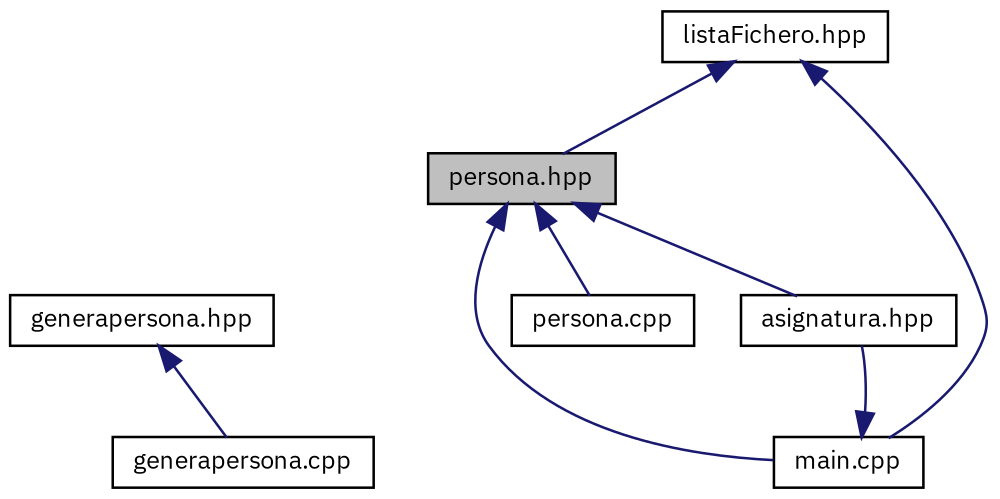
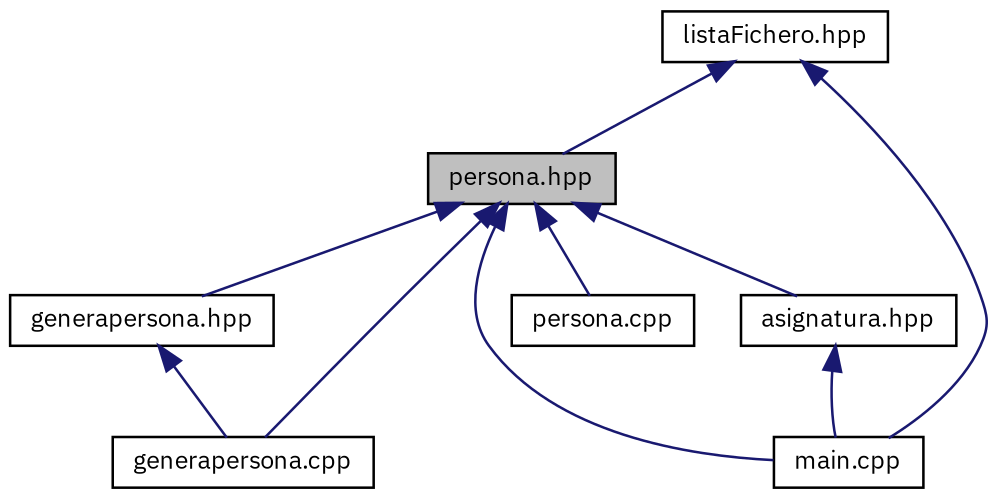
  digraph {
    fontname="IBM Plex Sans"
    node [color=black fillcolor=white fontname="IBM Plex Sans" fontsize=10 shape=record style=filled]
    edge [color=midnightblue dir=back fontname="IBM Plex Sans" fontsize=10 labelfontname=Helvetica labelfontsize=10 style=solid]
    n1 [fillcolor=grey75 fontcolor=black height=0.2 label="persona.hpp" width=0.4]
    n2 [height=0.2 label="asignatura.hpp" width=0.4]
    n3 [height=0.2 label="main.cpp" width=0.4]
    n4 [height=0.2 label="generapersona.hpp" width=0.4]
    n5 [height=0.2 label="generapersona.cpp" width=0.4]
    n6 [height=0.2 label="persona.cpp" width=0.4]
    n7 [height=0.2 label="listaFichero.hpp" width=0.4]
    n1 -> n2
    n1 -> n3
+   n1 -> n4
+   n1 -> n5
    n1 -> n6
-   n3 -> n2
+   n2 -> n3
    n4 -> n5
    n7 -> n1
    n7 -> n3
  }
